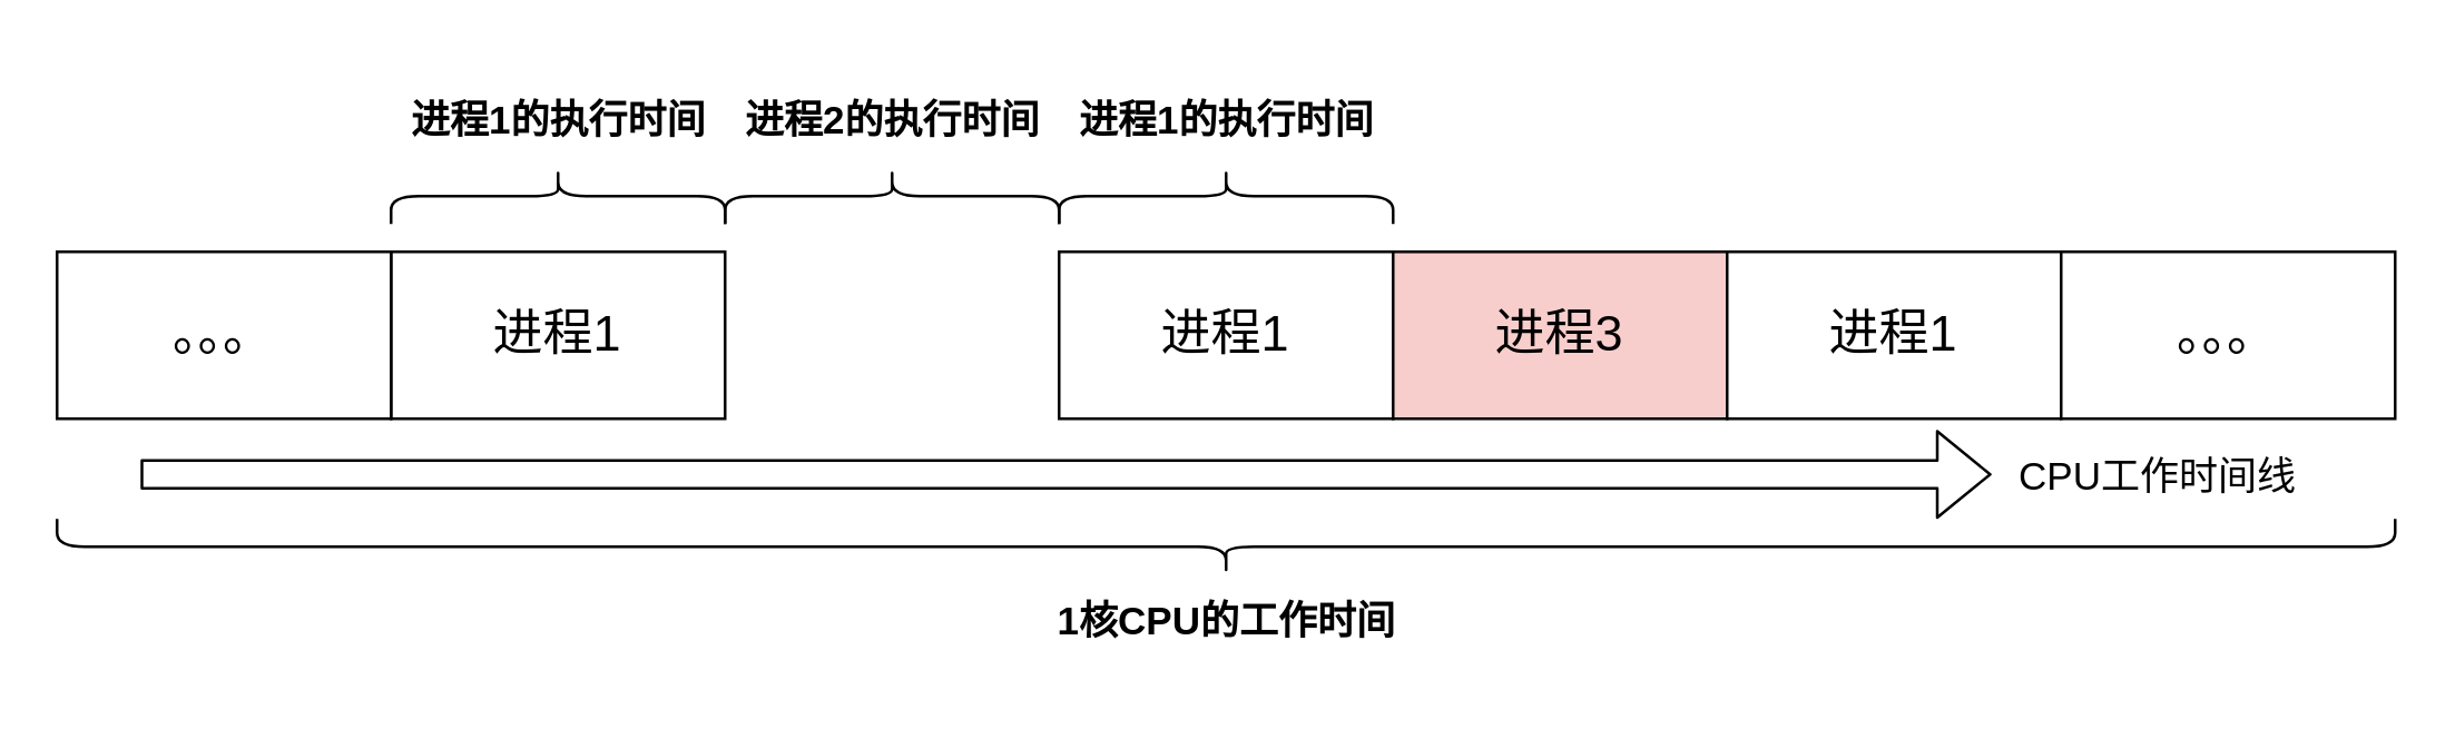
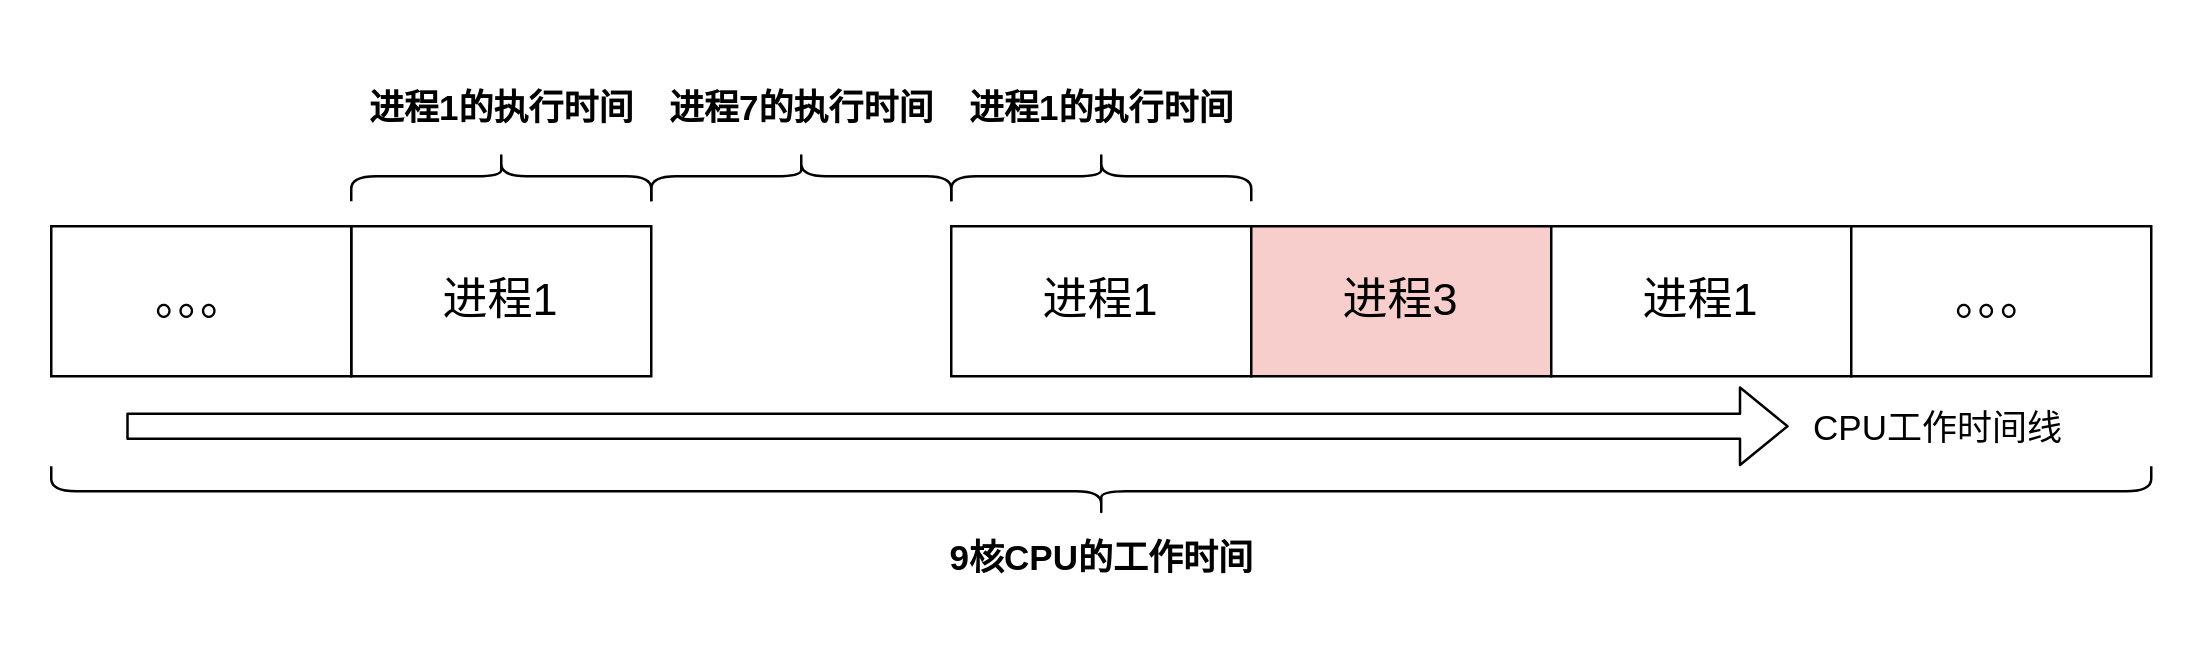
  <mxCell id="0" />
  <mxCell id="1" parent="0" />
  <mxCell id="2" value="&lt;font style=&quot;font-size: 18px;&quot;&gt;进程1&lt;/font&gt;" style="rounded=0;whiteSpace=wrap;html=1;" vertex="1" parent="1"><mxGeometry x="140" y="90" width="120" height="60" as="geometry" /></mxCell>
  <mxCell id="3" value="&lt;font style=&quot;font-size: 18px;&quot;&gt;进程1&lt;/font&gt;" style="rounded=0;whiteSpace=wrap;html=1;" vertex="1" parent="1"><mxGeometry x="380" y="90" width="120" height="60" as="geometry" /></mxCell>
  <mxCell id="4" value="&lt;font style=&quot;font-size: 18px;&quot;&gt;进程3&lt;/font&gt;" style="rounded=0;whiteSpace=wrap;html=1;fillColor=#f8cecc;" vertex="1" parent="1"><mxGeometry x="500" y="90" width="120" height="60" as="geometry" /></mxCell>
  <mxCell id="5" value="&lt;font style=&quot;font-size: 18px;&quot;&gt;进程1&lt;/font&gt;" style="rounded=0;whiteSpace=wrap;html=1;" vertex="1" parent="1"><mxGeometry x="620" y="90" width="120" height="60" as="geometry" /></mxCell>
  <mxCell id="6" value="" style="shape=curlyBracket;whiteSpace=wrap;html=1;rounded=1;labelPosition=left;verticalLabelPosition=middle;align=right;verticalAlign=middle;fontSize=18;direction=south;" vertex="1" parent="1"><mxGeometry x="140" y="60" width="120" height="20" as="geometry" /></mxCell>
  <mxCell id="7" value="&lt;font style=&quot;font-size: 14px;&quot;&gt;进程1的执行时间&lt;/font&gt;" style="text;strokeColor=none;fillColor=none;html=1;fontSize=24;fontStyle=1;verticalAlign=middle;align=center;" vertex="1" parent="1"><mxGeometry x="150" y="20" width="100" height="40" as="geometry" /></mxCell>
  <mxCell id="8" value="" style="shape=curlyBracket;whiteSpace=wrap;html=1;rounded=1;labelPosition=left;verticalLabelPosition=middle;align=right;verticalAlign=middle;fontSize=14;direction=north;" vertex="1" parent="1"><mxGeometry x="20" y="186" width="840" height="20" as="geometry" /></mxCell>
- <mxCell id="9" value="&lt;font style=&quot;font-size: 14px;&quot;&gt;1核CPU的工作时间&lt;/font&gt;" style="text;strokeColor=none;fillColor=none;html=1;fontSize=24;fontStyle=1;verticalAlign=middle;align=center;" vertex="1" parent="1"><mxGeometry x="365" y="200" width="150" height="40" as="geometry" /></mxCell>
+ <mxCell id="9" value="&lt;font style=&quot;font-size: 14px;&quot;&gt;9核CPU的工作时间&lt;/font&gt;" style="text;strokeColor=none;fillColor=none;html=1;fontSize=24;fontStyle=1;verticalAlign=middle;align=center;" vertex="1" parent="1"><mxGeometry x="365" y="200" width="150" height="40" as="geometry" /></mxCell>
  <mxCell id="10" value="" style="shape=curlyBracket;whiteSpace=wrap;html=1;rounded=1;labelPosition=left;verticalLabelPosition=middle;align=right;verticalAlign=middle;fontSize=18;direction=south;" vertex="1" parent="1"><mxGeometry x="260" y="60" width="120" height="20" as="geometry" /></mxCell>
- <mxCell id="11" value="&lt;font style=&quot;font-size: 14px;&quot;&gt;进程2的执行时间&lt;/font&gt;" style="text;strokeColor=none;fillColor=none;html=1;fontSize=24;fontStyle=1;verticalAlign=middle;align=center;" vertex="1" parent="1"><mxGeometry x="270" y="20" width="100" height="40" as="geometry" /></mxCell>
+ <mxCell id="11" value="&lt;font style=&quot;font-size: 14px;&quot;&gt;进程7的执行时间&lt;/font&gt;" style="text;strokeColor=none;fillColor=none;html=1;fontSize=24;fontStyle=1;verticalAlign=middle;align=center;" vertex="1" parent="1"><mxGeometry x="270" y="20" width="100" height="40" as="geometry" /></mxCell>
  <mxCell id="12" value="" style="shape=curlyBracket;whiteSpace=wrap;html=1;rounded=1;labelPosition=left;verticalLabelPosition=middle;align=right;verticalAlign=middle;fontSize=18;direction=south;" vertex="1" parent="1"><mxGeometry x="380" y="60" width="120" height="20" as="geometry" /></mxCell>
  <mxCell id="13" value="&lt;font style=&quot;font-size: 14px;&quot;&gt;进程1的执行时间&lt;/font&gt;" style="text;strokeColor=none;fillColor=none;html=1;fontSize=24;fontStyle=1;verticalAlign=middle;align=center;" vertex="1" parent="1"><mxGeometry x="390" y="20" width="100" height="40" as="geometry" /></mxCell>
  <mxCell id="14" value="&lt;font style=&quot;font-size: 18px;&quot;&gt;。。。&lt;/font&gt;" style="rounded=0;whiteSpace=wrap;html=1;" vertex="1" parent="1"><mxGeometry x="20" y="90" width="120" height="60" as="geometry" /></mxCell>
  <mxCell id="15" value="&lt;font style=&quot;font-size: 18px;&quot;&gt;。。。&lt;/font&gt;" style="rounded=0;whiteSpace=wrap;html=1;" vertex="1" parent="1"><mxGeometry x="740" y="90" width="120" height="60" as="geometry" /></mxCell>
  <mxCell id="16" value="" style="shape=flexArrow;endArrow=classic;html=1;fontSize=14;" edge="1" parent="1"><mxGeometry width="50" height="50" relative="1" as="geometry"><mxPoint x="50" y="170" as="sourcePoint" /><mxPoint x="715" y="170" as="targetPoint" /></mxGeometry></mxCell>
  <mxCell id="17" value="CPU工作时间线" style="text;html=1;strokeColor=none;fillColor=none;align=center;verticalAlign=middle;whiteSpace=wrap;rounded=0;fontSize=14;" vertex="1" parent="1"><mxGeometry x="710" y="156" width="130" height="30" as="geometry" /></mxCell>
